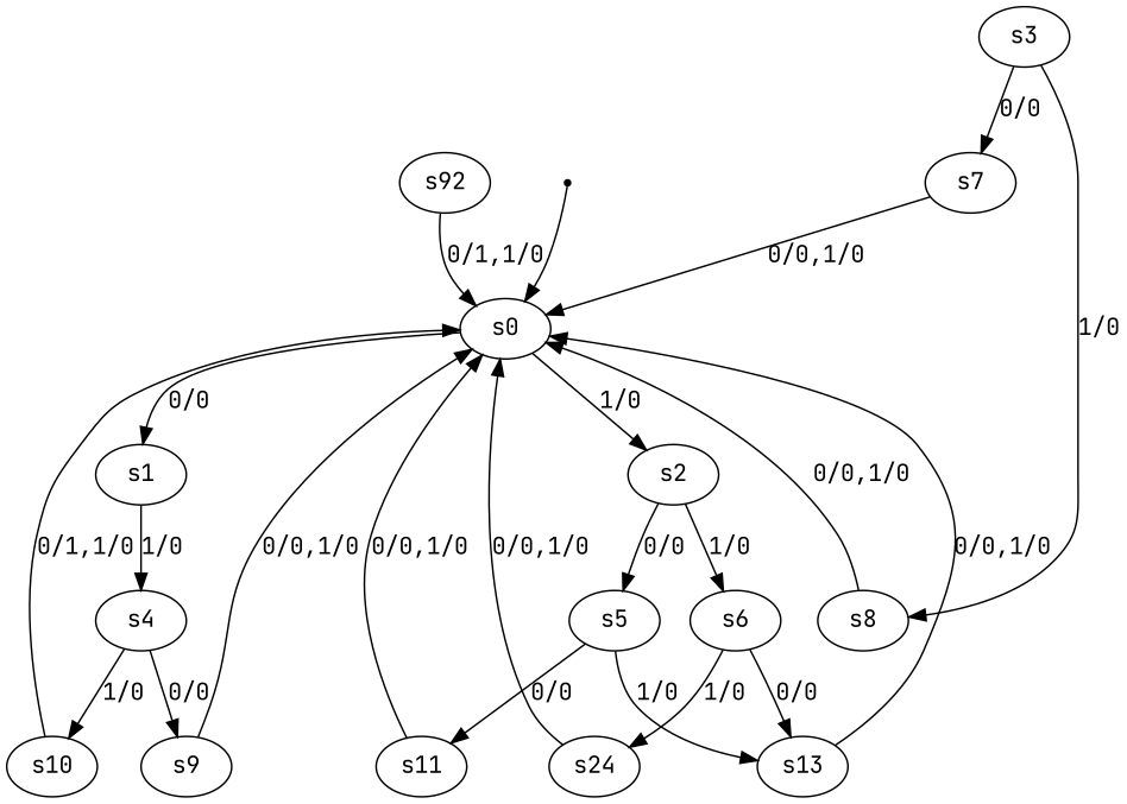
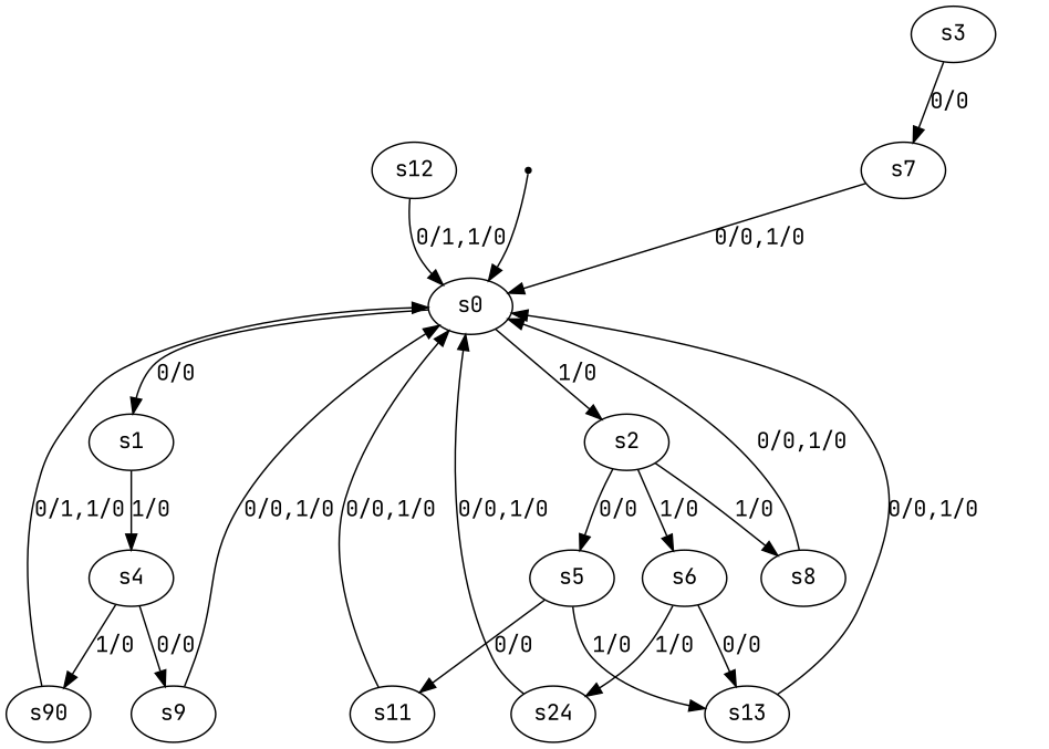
  digraph {
    fontname="JetBrains Mono"
    rankdir=TB
    node [fontname="JetBrains Mono"]
    edge [fontname="JetBrains Mono"]
    INIT [shape=point]
    n2 [label=s0]
    n3 [label=s1]
    n4 [label=s2]
    n5 [label=s4]
    n6 [label=s5]
    n7 [label=s6]
    n8 [label=s3]
    n9 [label=s7]
    n10 [label=s8]
    n11 [label=s9]
-   n12 [label=s10]
+   n12 [label=s90]
    n13 [label=s11]
    n14 [label=s13]
    n15 [label=s24]
-   n16 [label=s92]
+   n16 [label=s12]
    INIT -> n2
    n2 -> n3 [label="0/0"]
    n2 -> n4 [label="1/0"]
    n3 -> n5 [label="1/0"]
    n4 -> n6 [label="0/0"]
    n4 -> n7 [label="1/0"]
    n5 -> n11 [label="0/0"]
    n5 -> n12 [label="1/0"]
    n6 -> n13 [label="0/0"]
    n6 -> n14 [label="1/0"]
    n7 -> n14 [label="0/0"]
    n7 -> n15 [label="1/0"]
    n8 -> n9 [label="0/0"]
-   n8 -> n10 [label="1/0"]
+   n4 -> n10 [label="1/0"]
    n9 -> n2 [label="0/0,1/0"]
    n10 -> n2 [label="0/0,1/0"]
    n11 -> n2 [label="0/0,1/0"]
    n12 -> n2 [label="0/1,1/0"]
    n13 -> n2 [label="0/0,1/0"]
    n14 -> n2 [label="0/0,1/0"]
    n15 -> n2 [label="0/0,1/0"]
    n16 -> n2 [label="0/1,1/0"]
  }
